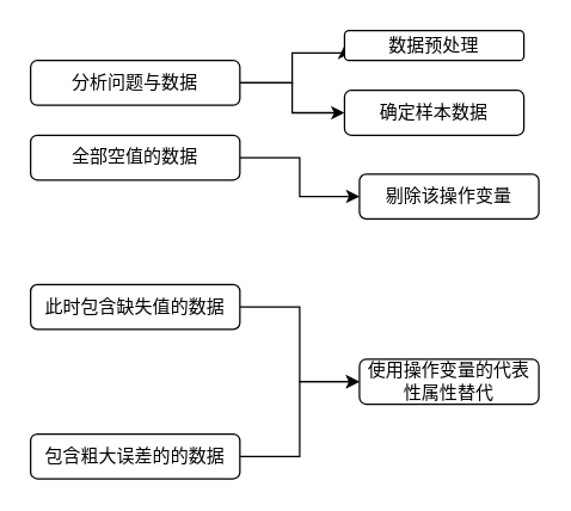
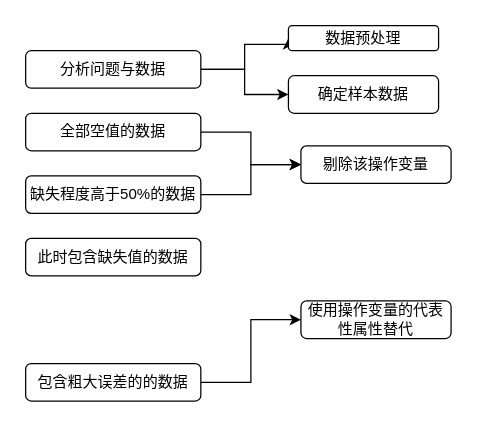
  <mxCell id="0" />
  <mxCell id="1" parent="0" />
  <mxCell id="2" style="edgeStyle=orthogonalEdgeStyle;rounded=0;orthogonalLoop=1;jettySize=auto;html=1;entryX=0;entryY=0.5;entryDx=0;entryDy=0;" edge="1" parent="1" source="4" target="5"><mxGeometry relative="1" as="geometry"><mxPoint x="230" y="25" as="targetPoint" /><Array as="points"><mxPoint x="195" y="55" /><mxPoint x="195" y="35" /></Array></mxGeometry></mxCell>
  <mxCell id="3" style="edgeStyle=orthogonalEdgeStyle;rounded=0;orthogonalLoop=1;jettySize=auto;html=1;exitX=1;exitY=0.5;exitDx=0;exitDy=0;entryX=0;entryY=0.5;entryDx=0;entryDy=0;" edge="1" parent="1" source="4" target="6"><mxGeometry relative="1" as="geometry" /></mxCell>
  <mxCell id="4" value="分析问题与数据" style="rounded=1;whiteSpace=wrap;html=1;" vertex="1" parent="1"><mxGeometry x="20" y="40" width="140" height="30" as="geometry" /></mxCell>
  <mxCell id="5" value="数据预处理" style="rounded=1;whiteSpace=wrap;html=1;" vertex="1" parent="1"><mxGeometry x="230" y="20" width="120" height="20" as="geometry" /></mxCell>
  <mxCell id="6" value="确定样本数据" style="rounded=1;whiteSpace=wrap;html=1;" vertex="1" parent="1"><mxGeometry x="230" y="60" width="120" height="30" as="geometry" /></mxCell>
  <mxCell id="7" style="edgeStyle=orthogonalEdgeStyle;rounded=0;orthogonalLoop=1;jettySize=auto;html=1;entryX=0;entryY=0.5;entryDx=0;entryDy=0;" edge="1" parent="1" source="8" target="16"><mxGeometry relative="1" as="geometry"><mxPoint x="230" y="125" as="targetPoint" /></mxGeometry></mxCell>
  <mxCell id="8" value="全部空值的数据" style="rounded=1;whiteSpace=wrap;html=1;" vertex="1" parent="1"><mxGeometry x="20" y="90" width="140" height="30" as="geometry" /></mxCell>
- <mxCell id="11" style="edgeStyle=orthogonalEdgeStyle;rounded=0;orthogonalLoop=1;jettySize=auto;html=1;entryX=0;entryY=0.5;entryDx=0;entryDy=0;" edge="1" parent="1" source="12" target="15"><mxGeometry relative="1" as="geometry" /></mxCell>
+ <mxCell id="9" style="edgeStyle=orthogonalEdgeStyle;rounded=0;orthogonalLoop=1;jettySize=auto;html=1;entryX=0;entryY=0.5;entryDx=0;entryDy=0;" edge="1" parent="1" source="10" target="16"><mxGeometry relative="1" as="geometry"><mxPoint x="230" y="195" as="targetPoint" /></mxGeometry></mxCell>
+ <mxCell id="10" value="缺失程度高于50%的数据" style="rounded=1;whiteSpace=wrap;html=1;" vertex="1" parent="1"><mxGeometry x="20" y="140" width="140" height="30" as="geometry" /></mxCell>
  <mxCell id="12" value="此时包含缺失值的数据" style="rounded=1;whiteSpace=wrap;html=1;" vertex="1" parent="1"><mxGeometry x="20" y="190" width="140" height="30" as="geometry" /></mxCell>
  <mxCell id="13" style="edgeStyle=orthogonalEdgeStyle;rounded=0;orthogonalLoop=1;jettySize=auto;html=1;entryX=0;entryY=0.5;entryDx=0;entryDy=0;" edge="1" parent="1" source="14" target="15"><mxGeometry relative="1" as="geometry" /></mxCell>
  <mxCell id="14" value="包含粗大误差的的数据" style="rounded=1;whiteSpace=wrap;html=1;" vertex="1" parent="1"><mxGeometry x="20" y="290" width="140" height="30" as="geometry" /></mxCell>
  <mxCell id="15" value="使用操作变量的代表性属性替代" style="rounded=1;whiteSpace=wrap;html=1;" vertex="1" parent="1"><mxGeometry x="240" y="240" width="120" height="30" as="geometry" /></mxCell>
  <mxCell id="16" value="剔除该操作变量" style="rounded=1;whiteSpace=wrap;html=1;" vertex="1" parent="1"><mxGeometry x="240" y="116" width="120" height="30" as="geometry" /></mxCell>
